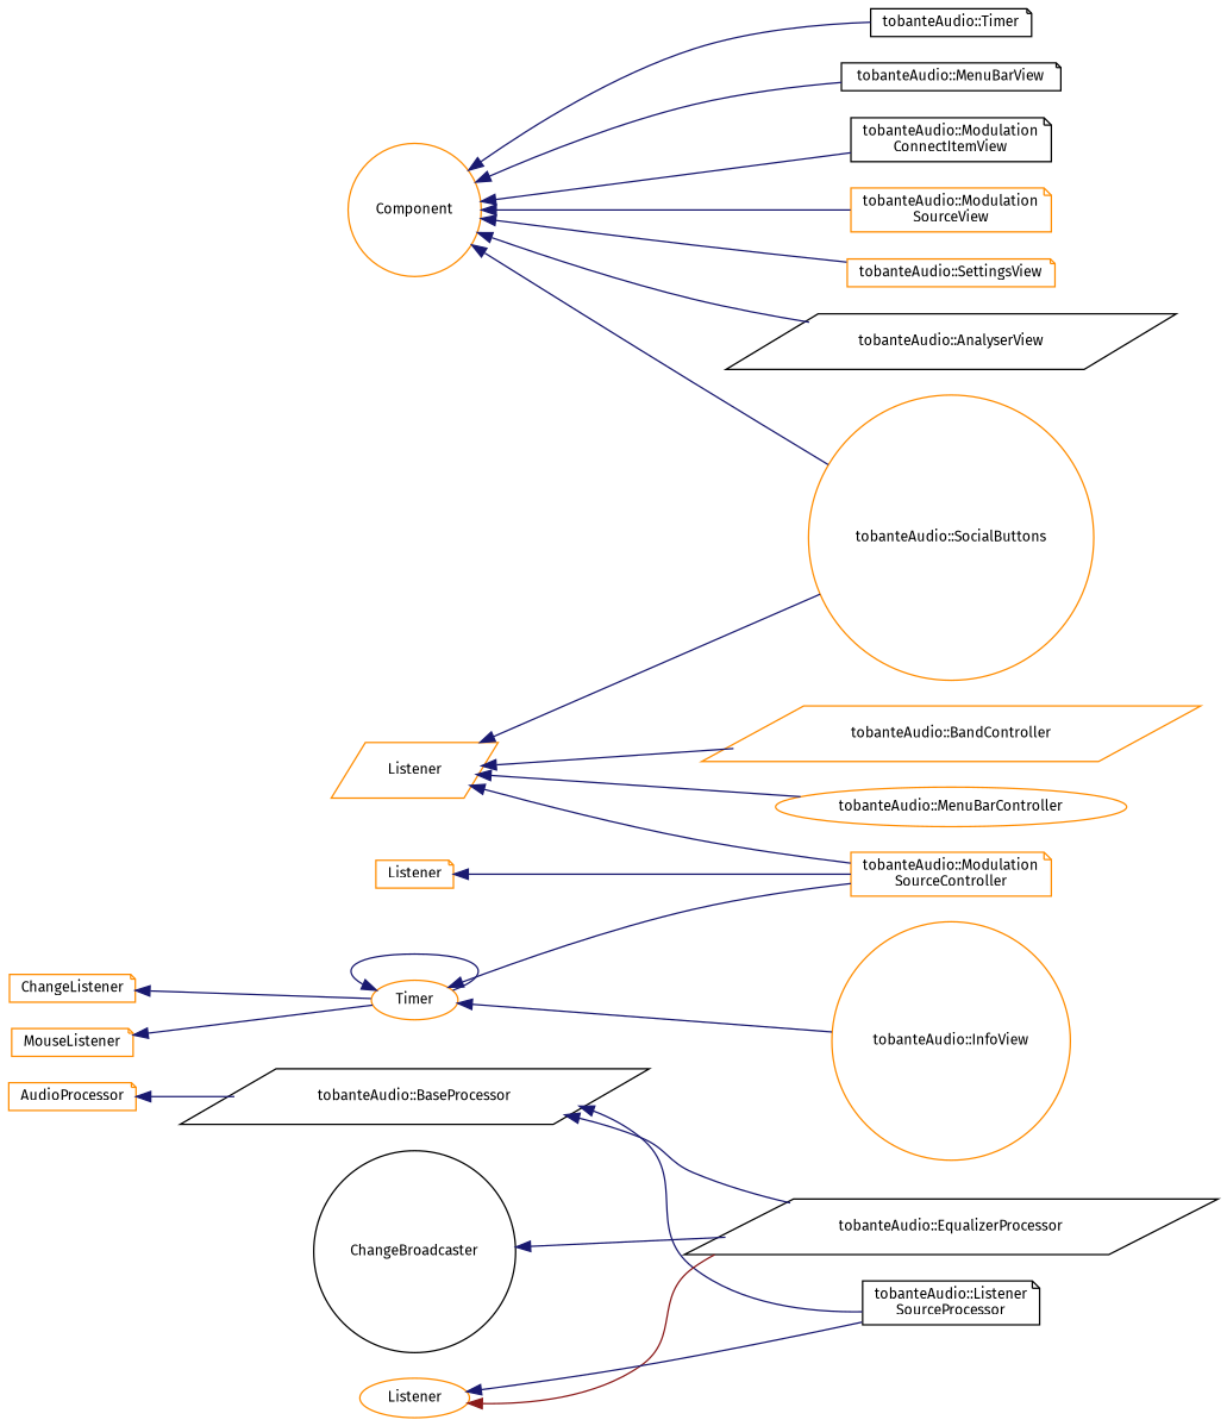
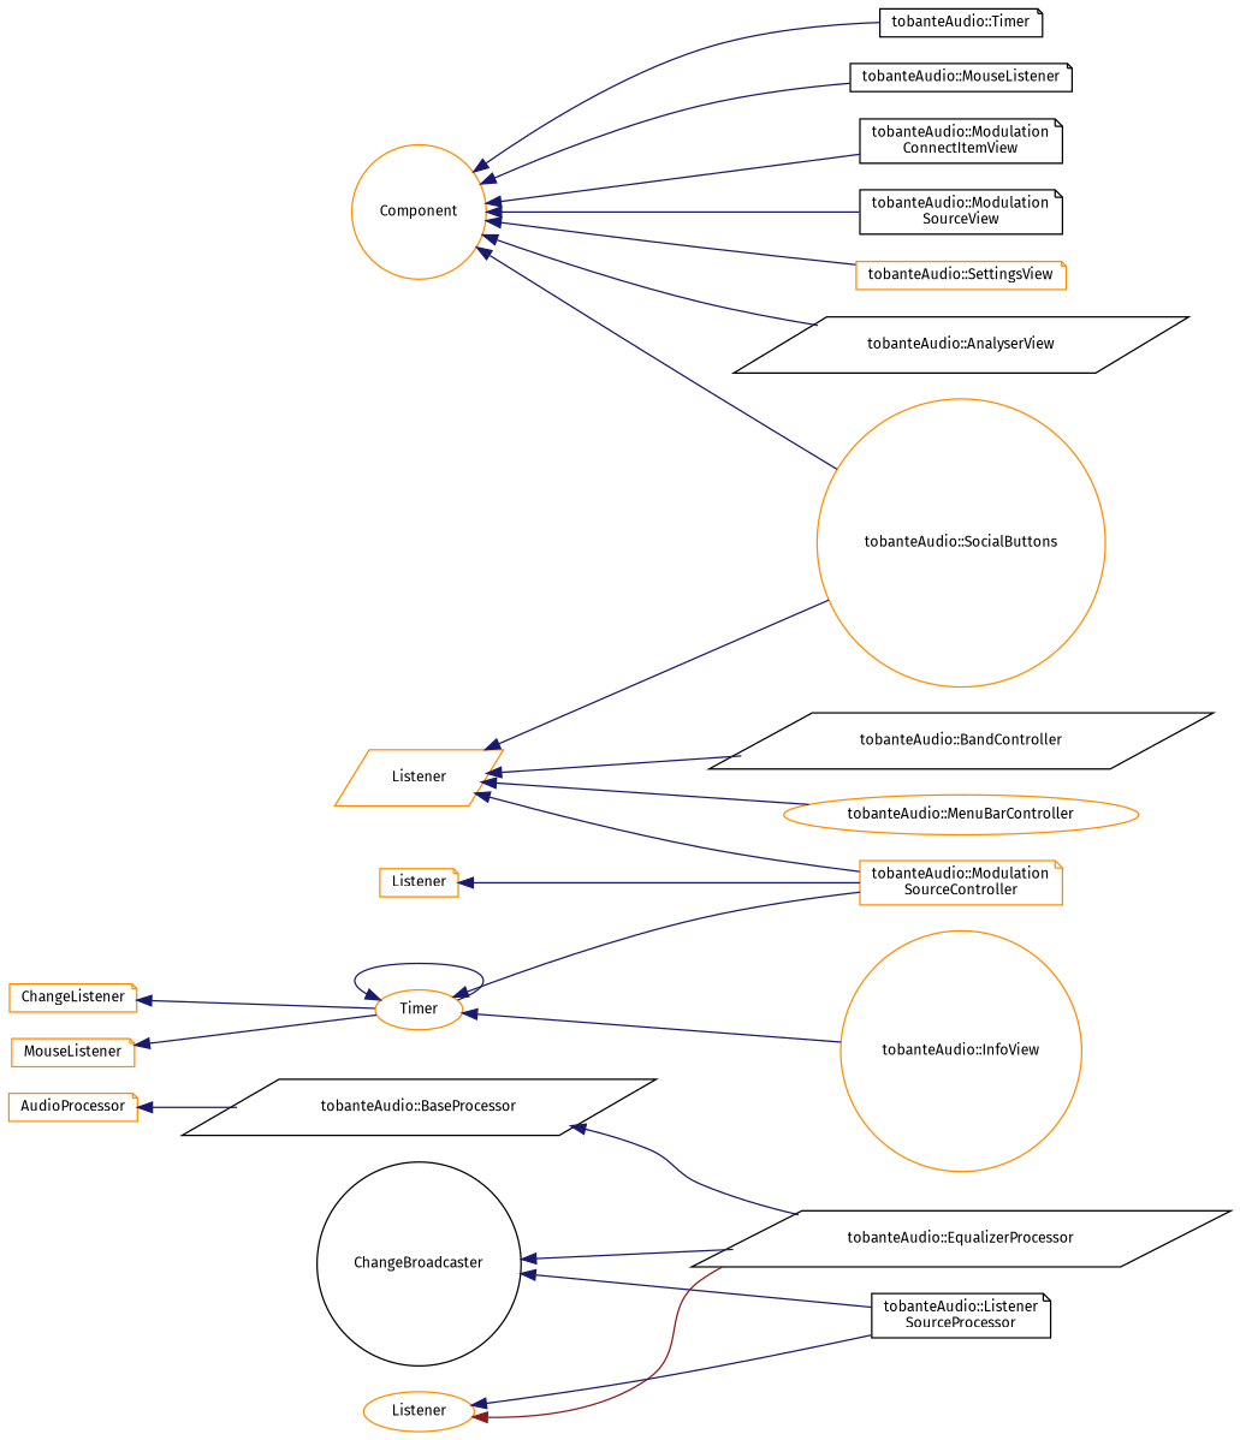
  digraph {
    fontname="Fira Sans"
    rankdir=LR
    node [color=darkorange fillcolor=white fontname="Fira Sans" fontsize=10 shape=note style=filled]
    edge [color=midnightblue dir=back fontname="Fira Sans" fontsize=10 labelfontname=Helvetica labelfontsize=10 style=solid]
    n1 [height=0.2 label=AudioProcessor width=0.4]
    n2 [color=black height=0.2 label="tobanteAudio::BaseProcessor" shape=parallelogram width=0.4]
    n3 [color=black height=0.2 label="tobanteAudio::EqualizerProcessor" shape=parallelogram width=0.4]
    n4 [color=black height=0.2 label="tobanteAudio::Listener\lSourceProcessor" width=0.4]
    n5 [color=black height=0.2 label=ChangeBroadcaster shape=circle width=0.4]
    n6 [color=black height=0.2 label="tobanteAudio::AnalyserView" shape=parallelogram width=0.4]
    n7 [height=0.2 label=ChangeListener width=0.4]
    n8 [height=0.2 label=Timer shape=ellipse width=0.4]
    n9 [height=0.2 label="tobanteAudio::Modulation\lSourceController" width=0.4]
    n10 [height=0.2 label="tobanteAudio::InfoView" shape=circle width=0.4]
    n11 [height=0.2 label=Component shape=circle width=0.4]
    n12 [color=black height=0.2 label="tobanteAudio::Timer" width=0.4]
-   n13 [color=black height=0.2 label="tobanteAudio::MenuBarView" width=0.4]
+   n13 [color=black height=0.2 label="tobanteAudio::MouseListener" width=0.4]
    n14 [color=black height=0.2 label="tobanteAudio::Modulation\lConnectItemView" width=0.4]
-   n15 [height=0.2 label="tobanteAudio::Modulation\lSourceView" width=0.4]
+   n15 [color=black height=0.2 label="tobanteAudio::Modulation\lSourceView" width=0.4]
    n16 [height=0.2 label="tobanteAudio::SettingsView" width=0.4]
    n17 [height=0.2 label="tobanteAudio::SocialButtons" shape=circle width=0.4]
    n18 [height=0.2 label=Listener shape=parallelogram width=0.4]
-   n19 [height=0.2 label="tobanteAudio::BandController" shape=parallelogram width=0.4]
+   n19 [color=black height=0.2 label="tobanteAudio::BandController" shape=parallelogram width=0.4]
    n20 [height=0.2 label="tobanteAudio::MenuBarController" shape=ellipse width=0.4]
    n21 [height=0.2 label=Listener shape=ellipse width=0.4]
    n22 [height=0.2 label=Listener width=0.4]
    n23 [height=0.2 label=MouseListener width=0.4]
    n1 -> n2
    n2 -> n3
-   n2 -> n4
+   n5 -> n4
    n5 -> n3
    n7 -> n8
    n8 -> n8
    n8 -> n9
    n8 -> n10
    n11 -> n6
    n11 -> n12
    n11 -> n13
    n11 -> n14
    n11 -> n15
    n11 -> n16
    n11 -> n17
    n18 -> n9
    n18 -> n17
    n18 -> n19
    n18 -> n20
    n21 -> n3 [color=firebrick4]
    n21 -> n4
    n22 -> n9
    n23 -> n8
  }
